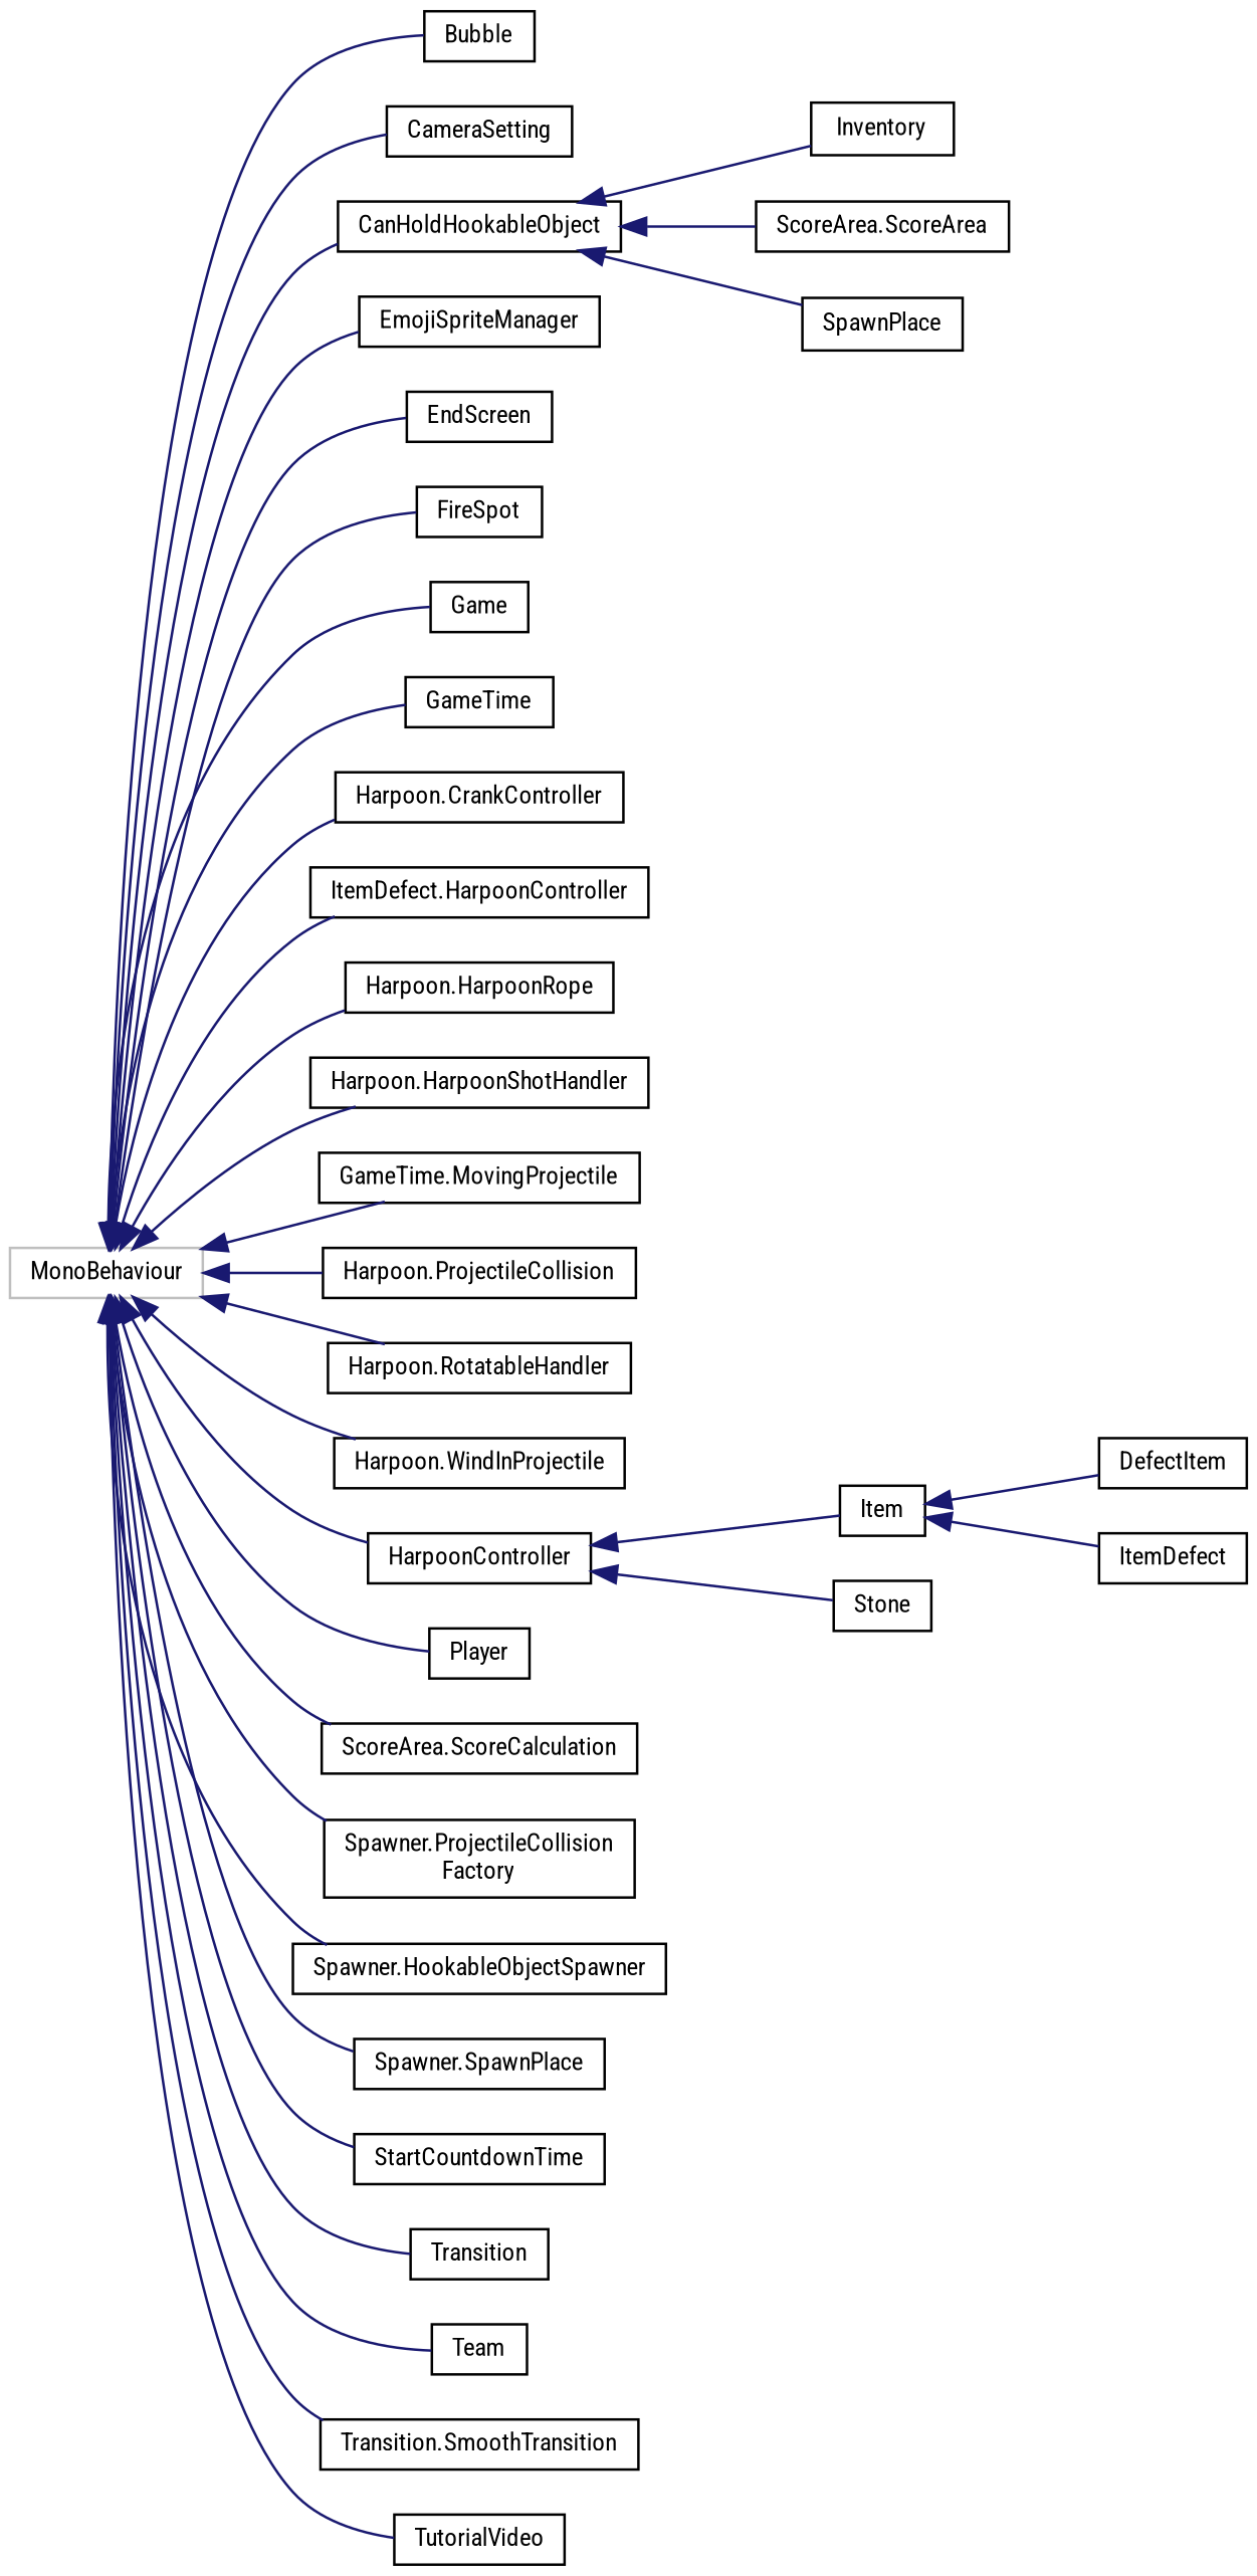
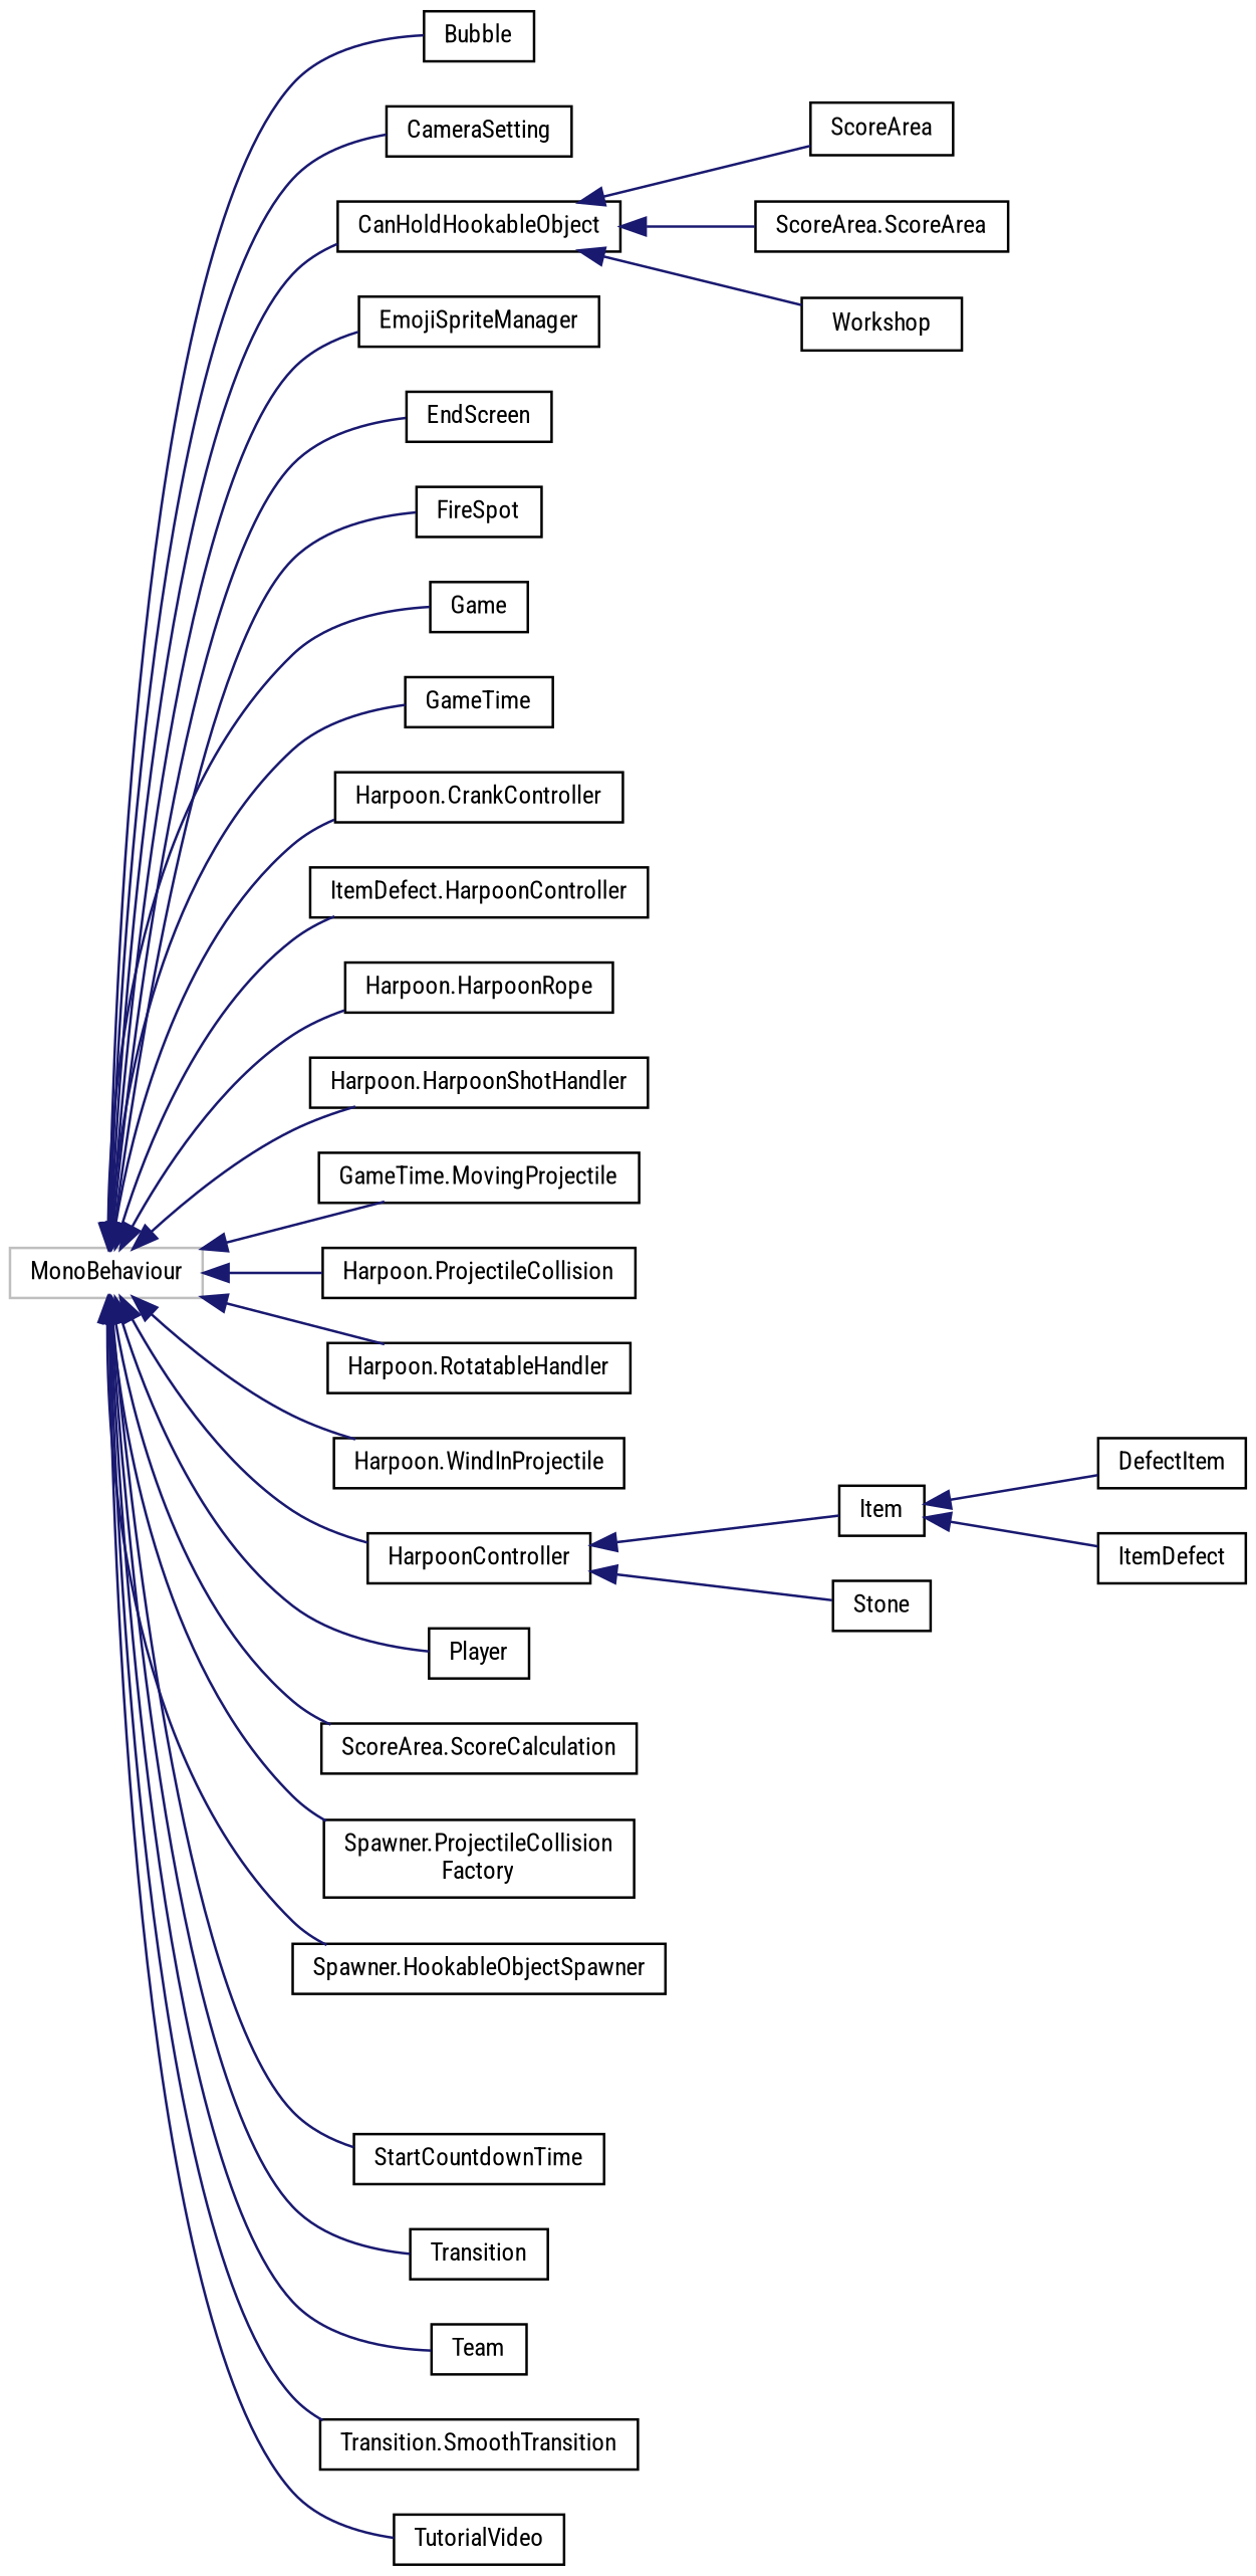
  digraph {
    fontname="Roboto Condensed"
    rankdir=LR
    node [color=black fillcolor=white fontname="Roboto Condensed" fontsize=10 shape=record style=filled]
    edge [color=midnightblue dir=back fontname="Roboto Condensed" fontsize=10 labelfontname=Helvetica labelfontsize=10 style=solid]
    n1 [color=grey75 height=0.2 label=MonoBehaviour width=0.4]
    n2 [height=0.2 label=Bubble width=0.4]
    n3 [height=0.2 label=CameraSetting width=0.4]
    n4 [height=0.2 label=CanHoldHookableObject width=0.4]
    n5 [height=0.2 label=EmojiSpriteManager width=0.4]
    n6 [height=0.2 label=EndScreen width=0.4]
    n7 [height=0.2 label=FireSpot width=0.4]
    n8 [height=0.2 label=Game width=0.4]
    n9 [height=0.2 label=GameTime width=0.4]
    n10 [height=0.2 label="Harpoon.CrankController" width=0.4]
    n11 [height=0.2 label="ItemDefect.HarpoonController" width=0.4]
    n12 [height=0.2 label="Harpoon.HarpoonRope" width=0.4]
    n13 [height=0.2 label="Harpoon.HarpoonShotHandler" width=0.4]
    n14 [height=0.2 label="GameTime.MovingProjectile" width=0.4]
    n15 [height=0.2 label="Harpoon.ProjectileCollision" width=0.4]
    n16 [height=0.2 label="Harpoon.RotatableHandler" width=0.4]
    n17 [height=0.2 label="Harpoon.WindInProjectile" width=0.4]
    n18 [height=0.2 label=HarpoonController width=0.4]
    n19 [height=0.2 label=Player width=0.4]
    n20 [height=0.2 label="ScoreArea.ScoreCalculation" width=0.4]
    n21 [height=0.2 label="Spawner.ProjectileCollision\lFactory" width=0.4]
    n22 [height=0.2 label="Spawner.HookableObjectSpawner" width=0.4]
-   n23 [height=0.2 label="Spawner.SpawnPlace" width=0.4]
    n24 [height=0.2 label=StartCountdownTime width=0.4]
    n25 [height=0.2 label=Transition width=0.4]
    n26 [height=0.2 label=Team width=0.4]
    n27 [height=0.2 label="Transition.SmoothTransition" width=0.4]
    n28 [height=0.2 label=TutorialVideo width=0.4]
-   n29 [height=0.2 label=Inventory width=0.4]
+   n29 [height=0.2 label=ScoreArea width=0.4]
    n30 [height=0.2 label="ScoreArea.ScoreArea" width=0.4]
-   n31 [height=0.2 label=SpawnPlace width=0.4]
+   n31 [height=0.2 label=Workshop width=0.4]
    n32 [height=0.2 label=Item width=0.4]
    n33 [height=0.2 label=Stone width=0.4]
    n34 [height=0.2 label=DefectItem width=0.4]
    n35 [height=0.2 label=ItemDefect width=0.4]
    n1 -> n2
    n1 -> n3
    n1 -> n4
    n1 -> n5
    n1 -> n6
    n1 -> n7
    n1 -> n8
    n1 -> n9
    n1 -> n10
    n1 -> n11
    n1 -> n12
    n1 -> n13
    n1 -> n14
    n1 -> n15
    n1 -> n16
    n1 -> n17
    n1 -> n18
    n1 -> n19
    n1 -> n20
    n1 -> n21
    n1 -> n22
-   n1 -> n23
    n1 -> n24
    n1 -> n25
    n1 -> n26
    n1 -> n27
    n1 -> n28
    n4 -> n29
    n4 -> n30
    n4 -> n31
    n18 -> n32
    n18 -> n33
    n32 -> n34
    n32 -> n35
  }
